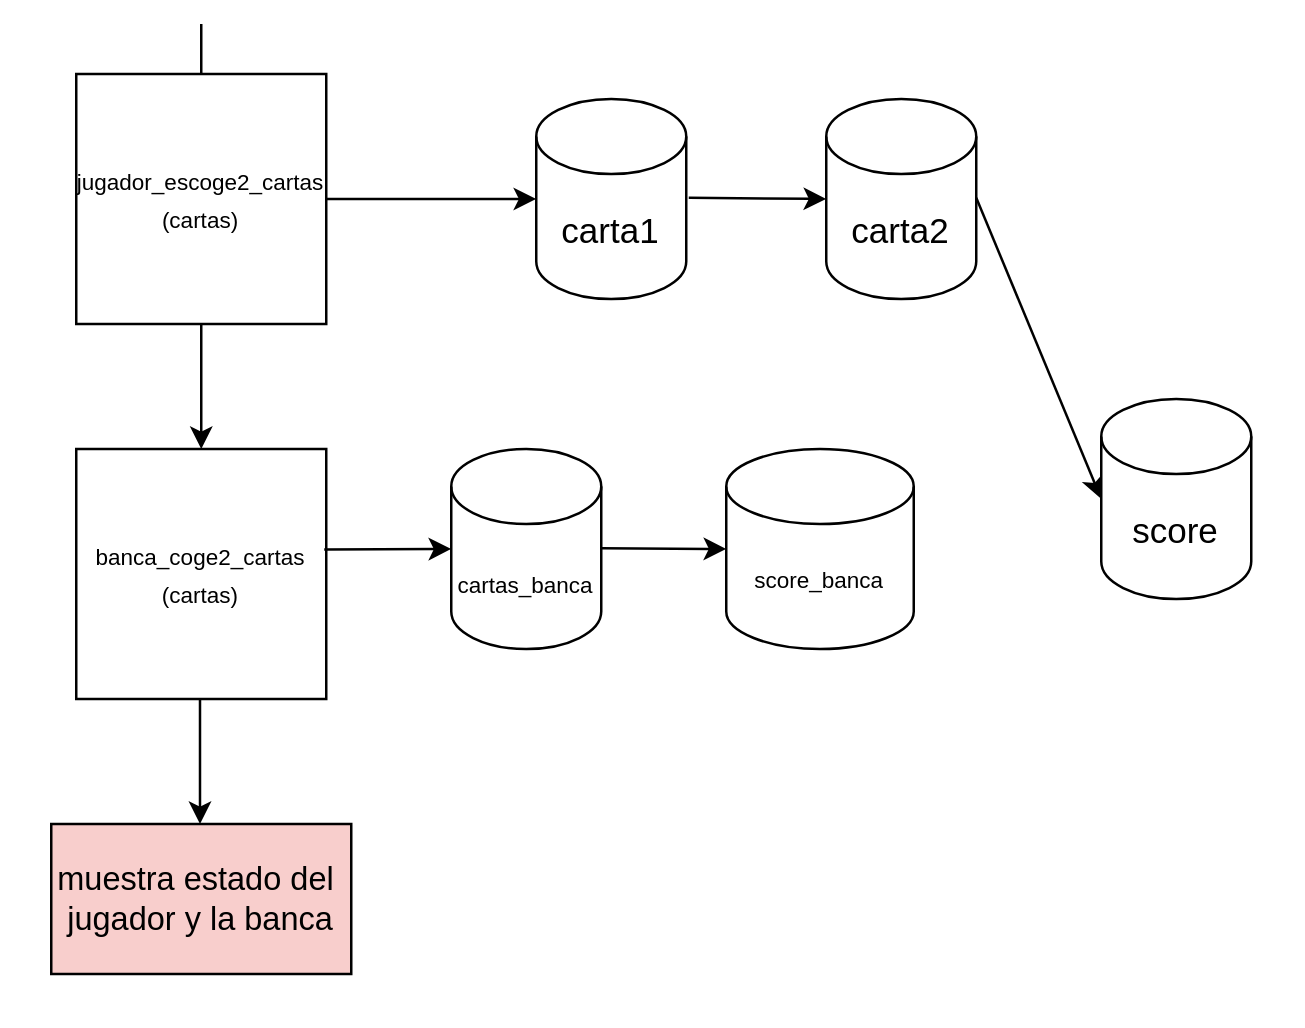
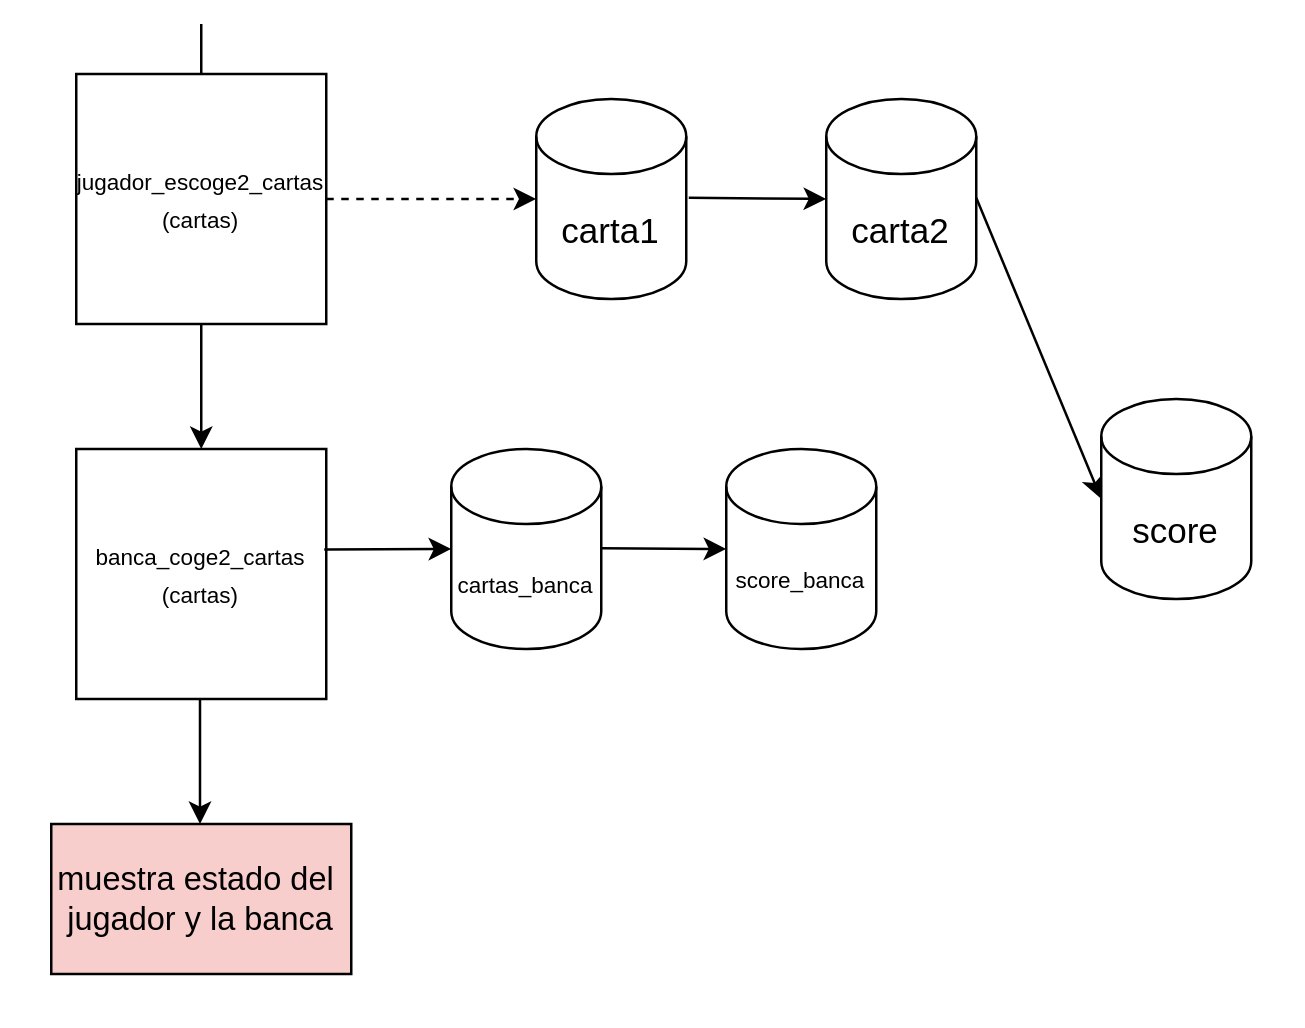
  <mxCell id="0" />
  <mxCell id="1" parent="0" />
  <mxCell id="2" value="" style="rounded=0;html=1;jettySize=auto;orthogonalLoop=1;fontSize=11;endArrow=block;endFill=0;endSize=8;strokeWidth=1;shadow=0;labelBackgroundColor=none;edgeStyle=orthogonalEdgeStyle;startArrow=none;" parent="1" source="4" edge="1"><mxGeometry relative="1" as="geometry"><mxPoint x="80" y="55.899" as="targetPoint" /></mxGeometry></mxCell>
- <mxCell id="3" value="" style="edgeStyle=orthogonalEdgeStyle;rounded=0;orthogonalLoop=1;jettySize=auto;html=1;fontSize=14;" edge="1" parent="1" source="4" target="12"><mxGeometry relative="1" as="geometry" /></mxCell>
+ <mxCell id="3" value="" style="edgeStyle=orthogonalEdgeStyle;rounded=0;orthogonalLoop=1;jettySize=auto;html=1;fontSize=14;dashed=1;" edge="1" parent="1" source="4" target="12"><mxGeometry relative="1" as="geometry" /></mxCell>
  <mxCell id="4" value="&lt;div&gt;&lt;span&gt;&lt;font style=&quot;font-size: 9px&quot;&gt;jugador_escoge2_cartas&lt;/font&gt;&lt;/span&gt;&lt;/div&gt;&lt;div&gt;&lt;span&gt;&lt;font style=&quot;font-size: 9px&quot;&gt;(cartas)&lt;/font&gt;&lt;/span&gt;&lt;/div&gt;" style="whiteSpace=wrap;html=1;aspect=fixed;align=center;" vertex="1" parent="1"><mxGeometry x="30" y="20" width="100" height="100" as="geometry" /></mxCell>
  <mxCell id="5" value="" style="endArrow=classic;html=1;rounded=0;fontSize=9;entryX=0;entryY=0.5;entryDx=0;entryDy=0;exitX=1;exitY=0.5;exitDx=0;exitDy=0;" edge="1" parent="1" target="13"><mxGeometry width="50" height="50" relative="1" as="geometry"><mxPoint x="275" y="69.5" as="sourcePoint" /><mxPoint x="335" y="69.5" as="targetPoint" /></mxGeometry></mxCell>
  <mxCell id="6" value="" style="endArrow=classic;html=1;rounded=0;fontSize=9;entryX=0;entryY=0.5;entryDx=0;entryDy=0;" edge="1" parent="1" target="14"><mxGeometry width="50" height="50" relative="1" as="geometry"><mxPoint x="390" y="69.5" as="sourcePoint" /><mxPoint x="450" y="69.5" as="targetPoint" /><Array as="points"><mxPoint x="390" y="69.5" /></Array></mxGeometry></mxCell>
  <mxCell id="7" value="&lt;div&gt;&lt;span&gt;&lt;font style=&quot;font-size: 9px&quot;&gt;banca_coge2_cartas&lt;/font&gt;&lt;/span&gt;&lt;/div&gt;&lt;div&gt;&lt;span&gt;&lt;font style=&quot;font-size: 9px&quot;&gt;(cartas)&lt;/font&gt;&lt;/span&gt;&lt;/div&gt;" style="whiteSpace=wrap;html=1;aspect=fixed;align=center;" vertex="1" parent="1"><mxGeometry x="30" y="170" width="100" height="100" as="geometry" /></mxCell>
  <mxCell id="8" value="" style="endArrow=classic;html=1;rounded=0;fontSize=9;entryX=0;entryY=0.5;entryDx=0;entryDy=0;exitX=0.992;exitY=0.402;exitDx=0;exitDy=0;exitPerimeter=0;" edge="1" parent="1" source="7"><mxGeometry width="50" height="50" relative="1" as="geometry"><mxPoint x="130" y="240" as="sourcePoint" /><mxPoint x="180" y="210" as="targetPoint" /></mxGeometry></mxCell>
  <mxCell id="9" value="" style="endArrow=classic;html=1;rounded=0;fontSize=9;entryX=0;entryY=0.5;entryDx=0;entryDy=0;exitX=0.992;exitY=0.402;exitDx=0;exitDy=0;exitPerimeter=0;" edge="1" parent="1" target="16"><mxGeometry width="50" height="50" relative="1" as="geometry"><mxPoint x="240" y="209.7" as="sourcePoint" /><mxPoint x="290.8" y="209.5" as="targetPoint" /></mxGeometry></mxCell>
  <mxCell id="10" value="" style="endArrow=classic;html=1;rounded=0;fontSize=9;entryX=0.5;entryY=0;entryDx=0;entryDy=0;exitX=0.5;exitY=1;exitDx=0;exitDy=0;" edge="1" parent="1" source="4" target="7"><mxGeometry width="50" height="50" relative="1" as="geometry"><mxPoint x="54.6" y="140.2" as="sourcePoint" /><mxPoint x="105.4" y="140" as="targetPoint" /></mxGeometry></mxCell>
  <mxCell id="11" value="" style="endArrow=classic;html=1;rounded=0;fontSize=9;entryX=0.5;entryY=0;entryDx=0;entryDy=0;exitX=0.5;exitY=1;exitDx=0;exitDy=0;" edge="1" parent="1"><mxGeometry width="50" height="50" relative="1" as="geometry"><mxPoint x="79.5" y="270" as="sourcePoint" /><mxPoint x="79.5" y="320" as="targetPoint" /><Array as="points"><mxPoint x="79.5" y="320" /></Array></mxGeometry></mxCell>
  <mxCell id="12" value="&lt;font style=&quot;font-size: 14px&quot;&gt;carta1&lt;/font&gt;" style="shape=cylinder3;whiteSpace=wrap;html=1;boundedLbl=1;backgroundOutline=1;size=15;fontSize=9;align=center;" vertex="1" parent="1"><mxGeometry x="214" y="30" width="60" height="80" as="geometry" /></mxCell>
  <mxCell id="13" value="carta2" style="shape=cylinder3;whiteSpace=wrap;html=1;boundedLbl=1;backgroundOutline=1;size=15;fontSize=14;align=center;" vertex="1" parent="1"><mxGeometry x="330" y="30" width="60" height="80" as="geometry" /></mxCell>
  <mxCell id="14" value="score" style="shape=cylinder3;whiteSpace=wrap;html=1;boundedLbl=1;backgroundOutline=1;size=15;fontSize=14;align=center;" vertex="1" parent="1"><mxGeometry x="440" y="150" width="60" height="80" as="geometry" /></mxCell>
  <mxCell id="15" value="&lt;font style=&quot;font-size: 9px&quot;&gt;cartas_banca&lt;/font&gt;" style="shape=cylinder3;whiteSpace=wrap;html=1;boundedLbl=1;backgroundOutline=1;size=15;fontSize=14;align=center;" vertex="1" parent="1"><mxGeometry x="180" y="170" width="60" height="80" as="geometry" /></mxCell>
- <mxCell id="16" value="score_banca" style="shape=cylinder3;whiteSpace=wrap;html=1;boundedLbl=1;backgroundOutline=1;size=15;fontSize=9;align=center;" vertex="1" parent="1"><mxGeometry x="290" y="170" width="75" height="80" as="geometry" /></mxCell>
+ <mxCell id="16" value="score_banca" style="shape=cylinder3;whiteSpace=wrap;html=1;boundedLbl=1;backgroundOutline=1;size=15;fontSize=9;align=center;" vertex="1" parent="1"><mxGeometry x="290" y="170" width="60" height="80" as="geometry" /></mxCell>
  <mxCell id="17" value="&lt;font style=&quot;font-size: 13px&quot;&gt;muestra estado del&amp;nbsp;&lt;br&gt;jugador y la banca&lt;/font&gt;" style="rounded=0;whiteSpace=wrap;html=1;fontSize=9;align=center;fillColor=#f8cecc;" vertex="1" parent="1"><mxGeometry x="20" y="320" width="120" height="60" as="geometry" /></mxCell>
